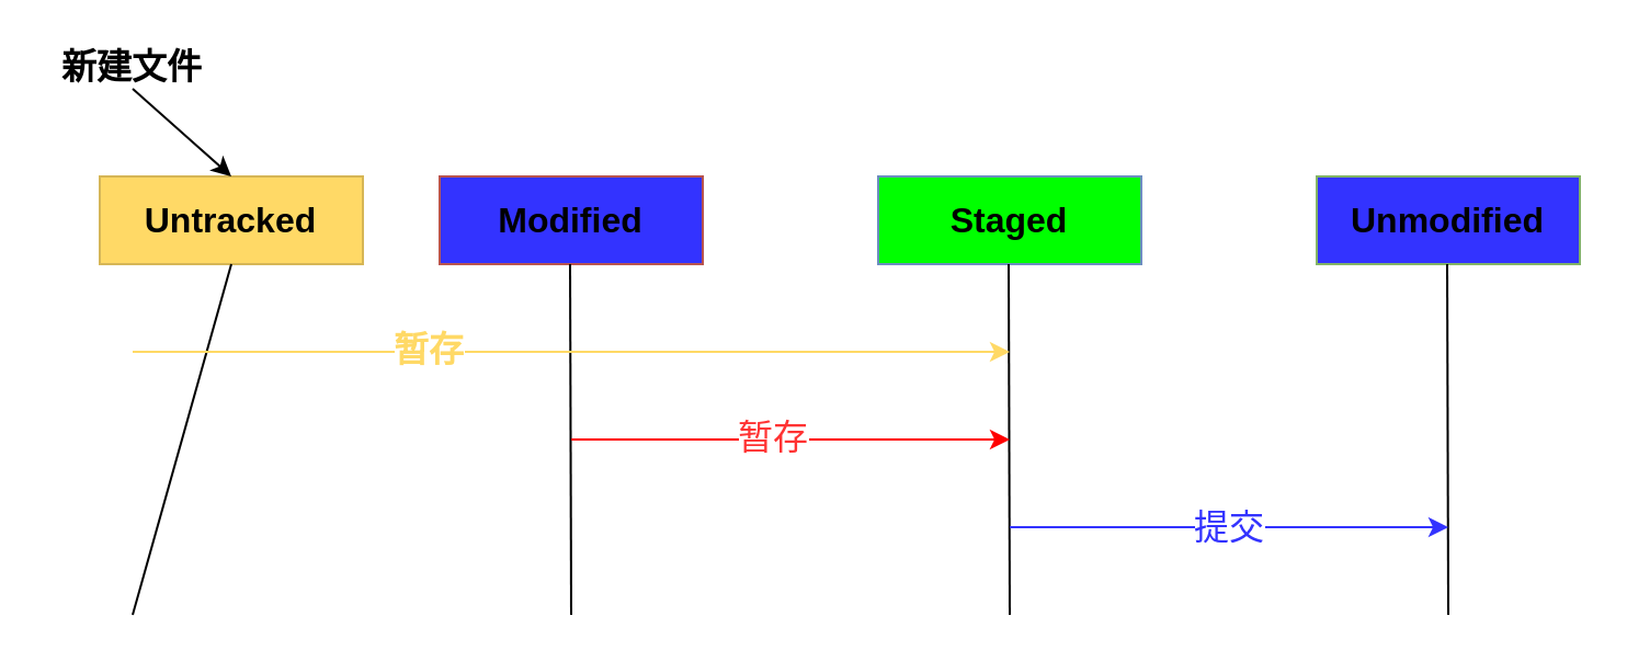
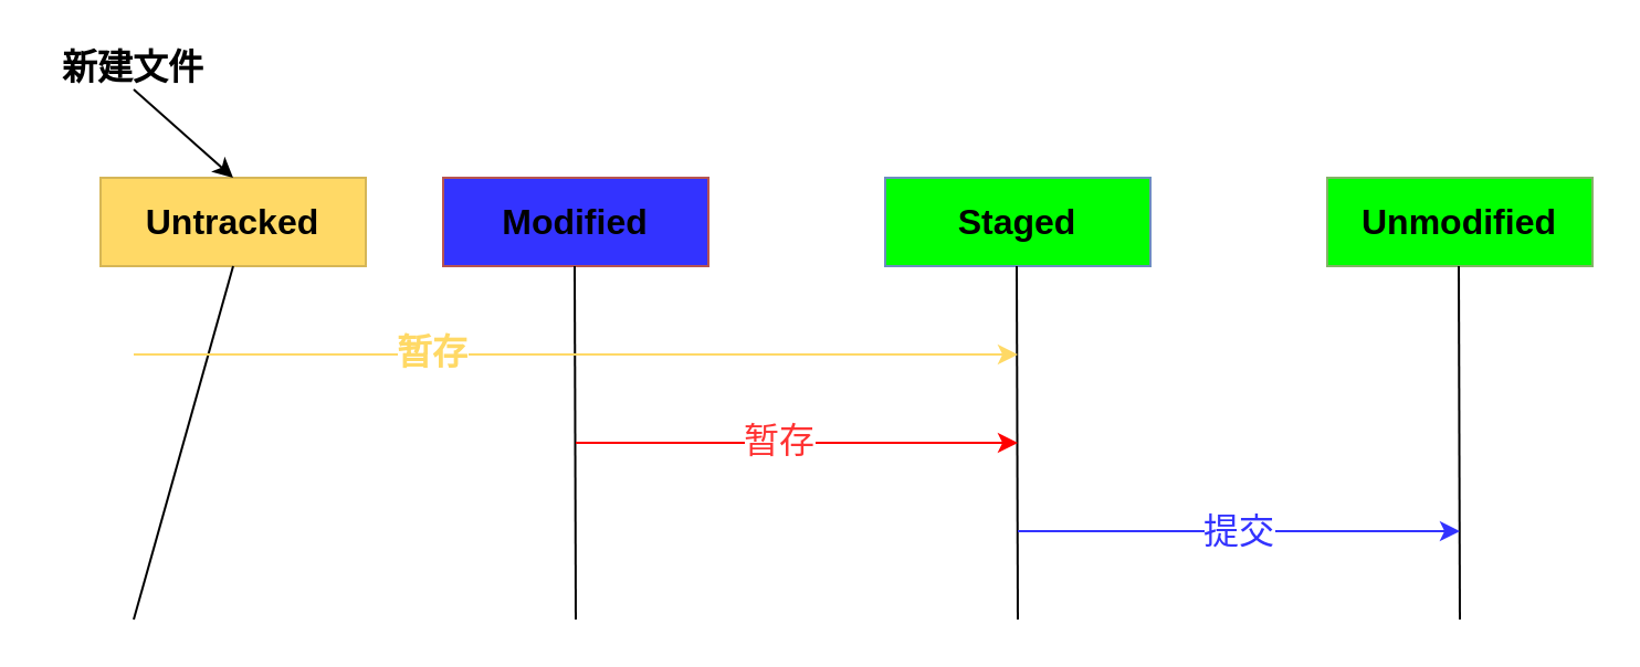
  <mxCell id="0" />
  <mxCell id="1" parent="0" />
  <mxCell id="2" value="&lt;span&gt;&lt;font style=&quot;font-size: 16px&quot;&gt;&lt;b&gt;Untracked&lt;/b&gt;&lt;/font&gt;&lt;/span&gt;" style="rounded=0;whiteSpace=wrap;html=1;fillColor=#FFD966;strokeColor=#d6b656;" vertex="1" parent="1"><mxGeometry x="45" y="80" width="120" height="40" as="geometry" /></mxCell>
  <mxCell id="3" value="&lt;span&gt;&lt;font style=&quot;font-size: 16px&quot;&gt;&lt;b&gt;Staged&lt;/b&gt;&lt;/font&gt;&lt;/span&gt;&lt;br&gt;" style="rounded=0;whiteSpace=wrap;html=1;fillColor=#00ff00;strokeColor=#6c8ebf;" vertex="1" parent="1"><mxGeometry x="400" y="80" width="120" height="40" as="geometry" /></mxCell>
  <mxCell id="4" value="&lt;span&gt;&lt;font style=&quot;font-size: 16px&quot;&gt;&lt;b&gt;Modified&lt;/b&gt;&lt;/font&gt;&lt;/span&gt;&lt;br&gt;" style="rounded=0;whiteSpace=wrap;html=1;fillColor=#3333ff;strokeColor=#b85450;" vertex="1" parent="1"><mxGeometry x="200" y="80" width="120" height="40" as="geometry" /></mxCell>
- <mxCell id="5" value="&lt;span&gt;&lt;b&gt;&lt;font style=&quot;font-size: 16px&quot;&gt;Unmodified&lt;/font&gt;&lt;/b&gt;&lt;/span&gt;" style="rounded=0;whiteSpace=wrap;html=1;fillColor=#3333ff;strokeColor=#82b366;" vertex="1" parent="1"><mxGeometry x="600" y="80" width="120" height="40" as="geometry" /></mxCell>
+ <mxCell id="5" value="&lt;span&gt;&lt;b&gt;&lt;font style=&quot;font-size: 16px&quot;&gt;Unmodified&lt;/font&gt;&lt;/b&gt;&lt;/span&gt;" style="rounded=0;whiteSpace=wrap;html=1;fillColor=#00FF00;strokeColor=#82b366;" vertex="1" parent="1"><mxGeometry x="600" y="80" width="120" height="40" as="geometry" /></mxCell>
  <mxCell id="6" value="" style="endArrow=none;html=1;entryX=0.5;entryY=1;entryDx=0;entryDy=0;" edge="1" parent="1" target="2"><mxGeometry width="50" height="50" relative="1" as="geometry"><mxPoint x="60" y="280" as="sourcePoint" /><mxPoint x="150" y="190" as="targetPoint" /></mxGeometry></mxCell>
  <mxCell id="7" value="" style="endArrow=none;html=1;entryX=0.5;entryY=1;entryDx=0;entryDy=0;" edge="1" parent="1"><mxGeometry width="50" height="50" relative="1" as="geometry"><mxPoint x="260" y="280" as="sourcePoint" /><mxPoint x="259.5" y="120" as="targetPoint" /></mxGeometry></mxCell>
  <mxCell id="8" value="" style="endArrow=none;html=1;entryX=0.5;entryY=1;entryDx=0;entryDy=0;" edge="1" parent="1"><mxGeometry width="50" height="50" relative="1" as="geometry"><mxPoint x="460" y="280" as="sourcePoint" /><mxPoint x="459.5" y="120" as="targetPoint" /></mxGeometry></mxCell>
  <mxCell id="9" value="" style="endArrow=none;html=1;entryX=0.5;entryY=1;entryDx=0;entryDy=0;" edge="1" parent="1"><mxGeometry width="50" height="50" relative="1" as="geometry"><mxPoint x="660" y="280" as="sourcePoint" /><mxPoint x="659.5" y="120" as="targetPoint" /></mxGeometry></mxCell>
  <mxCell id="10" value="" style="endArrow=classic;html=1;fillColor=#fff2cc;strokeColor=#FFD966;" edge="1" parent="1"><mxGeometry width="50" height="50" relative="1" as="geometry"><mxPoint x="60" y="160" as="sourcePoint" /><mxPoint x="460" y="160" as="targetPoint" /></mxGeometry></mxCell>
  <mxCell id="11" value="&lt;font size=&quot;1&quot; color=&quot;#ffd966&quot;&gt;&lt;b style=&quot;font-size: 16px&quot;&gt;暂存&lt;/b&gt;&lt;/font&gt;" style="text;html=1;resizable=0;points=[];align=center;verticalAlign=middle;labelBackgroundColor=#ffffff;" vertex="1" connectable="0" parent="10"><mxGeometry x="-0.332" y="2" relative="1" as="geometry"><mxPoint as="offset" /></mxGeometry></mxCell>
  <mxCell id="12" value="" style="endArrow=classic;html=1;fillColor=#f8cecc;strokeColor=#FF0000;" edge="1" parent="1"><mxGeometry width="50" height="50" relative="1" as="geometry"><mxPoint x="260" y="200" as="sourcePoint" /><mxPoint x="460" y="200" as="targetPoint" /></mxGeometry></mxCell>
  <mxCell id="13" value="&lt;font style=&quot;font-size: 16px&quot; color=&quot;#ff3333&quot;&gt;暂存&lt;/font&gt;" style="text;html=1;resizable=0;points=[];align=center;verticalAlign=middle;labelBackgroundColor=#ffffff;" vertex="1" connectable="0" parent="12"><mxGeometry x="-0.094" y="2" relative="1" as="geometry"><mxPoint as="offset" /></mxGeometry></mxCell>
  <mxCell id="14" value="&lt;font style=&quot;font-size: 16px&quot; color=&quot;#3333ff&quot;&gt;提交&lt;/font&gt;" style="endArrow=classic;html=1;strokeColor=#3333FF;fontColor=#FFD966;" edge="1" parent="1"><mxGeometry width="50" height="50" relative="1" as="geometry"><mxPoint x="460" y="240" as="sourcePoint" /><mxPoint x="660" y="240" as="targetPoint" /></mxGeometry></mxCell>
  <mxCell id="15" value="" style="endArrow=classic;html=1;strokeColor=#000000;fontColor=#FFD966;entryX=0.5;entryY=0;entryDx=0;entryDy=0;" edge="1" parent="1" target="2"><mxGeometry width="50" height="50" relative="1" as="geometry"><mxPoint x="60" y="40" as="sourcePoint" /><mxPoint x="80" y="10" as="targetPoint" /></mxGeometry></mxCell>
  <mxCell id="16" value="&lt;b&gt;&lt;font color=&quot;#000000&quot; style=&quot;font-size: 16px&quot;&gt;新建文件&lt;/font&gt;&lt;/b&gt;" style="text;html=1;strokeColor=none;fillColor=none;align=center;verticalAlign=middle;whiteSpace=wrap;rounded=0;fontColor=#FFD966;" vertex="1" parent="1"><mxGeometry x="20" y="20" width="80" height="20" as="geometry" /></mxCell>
